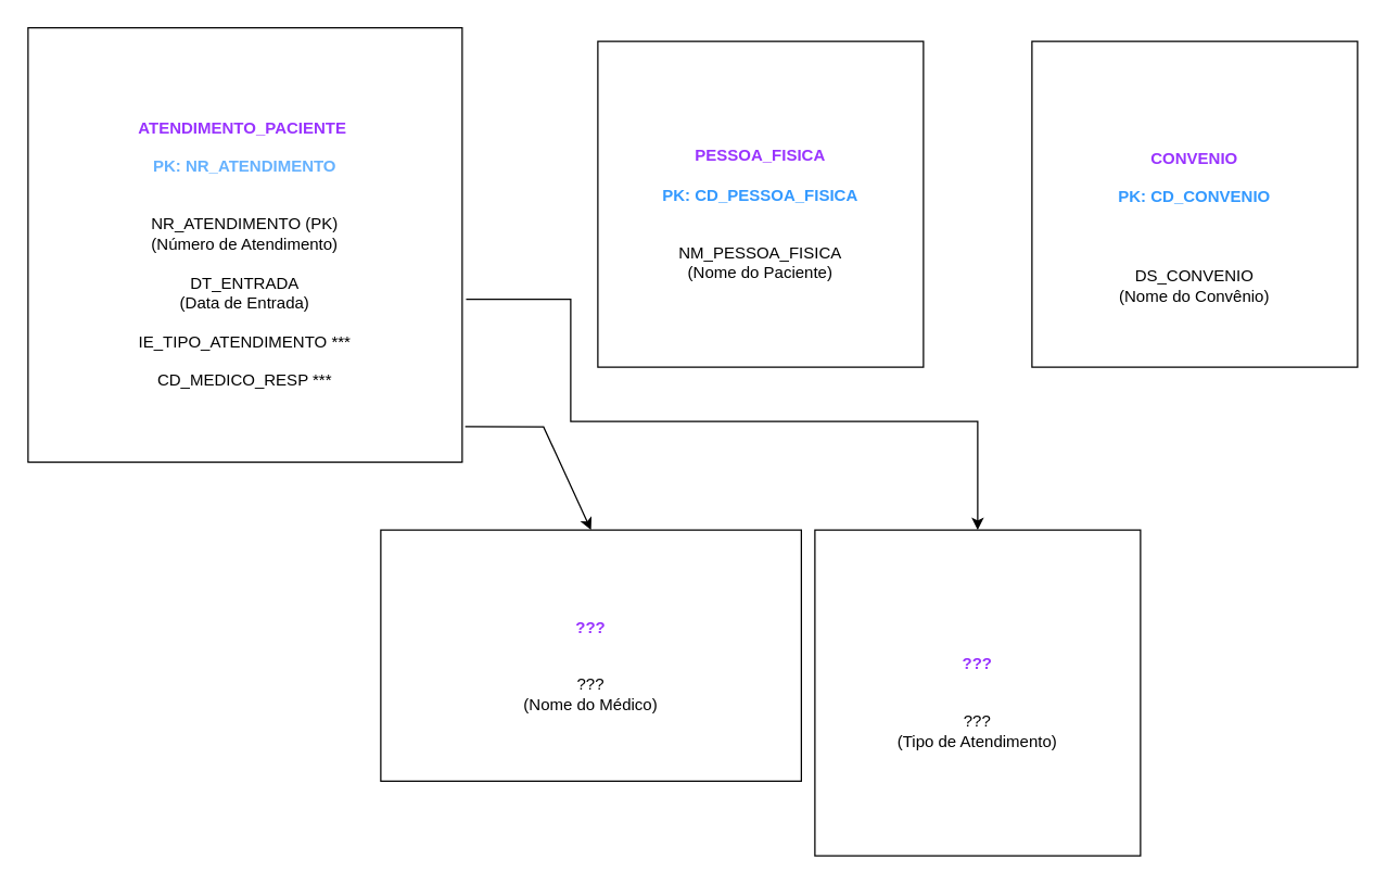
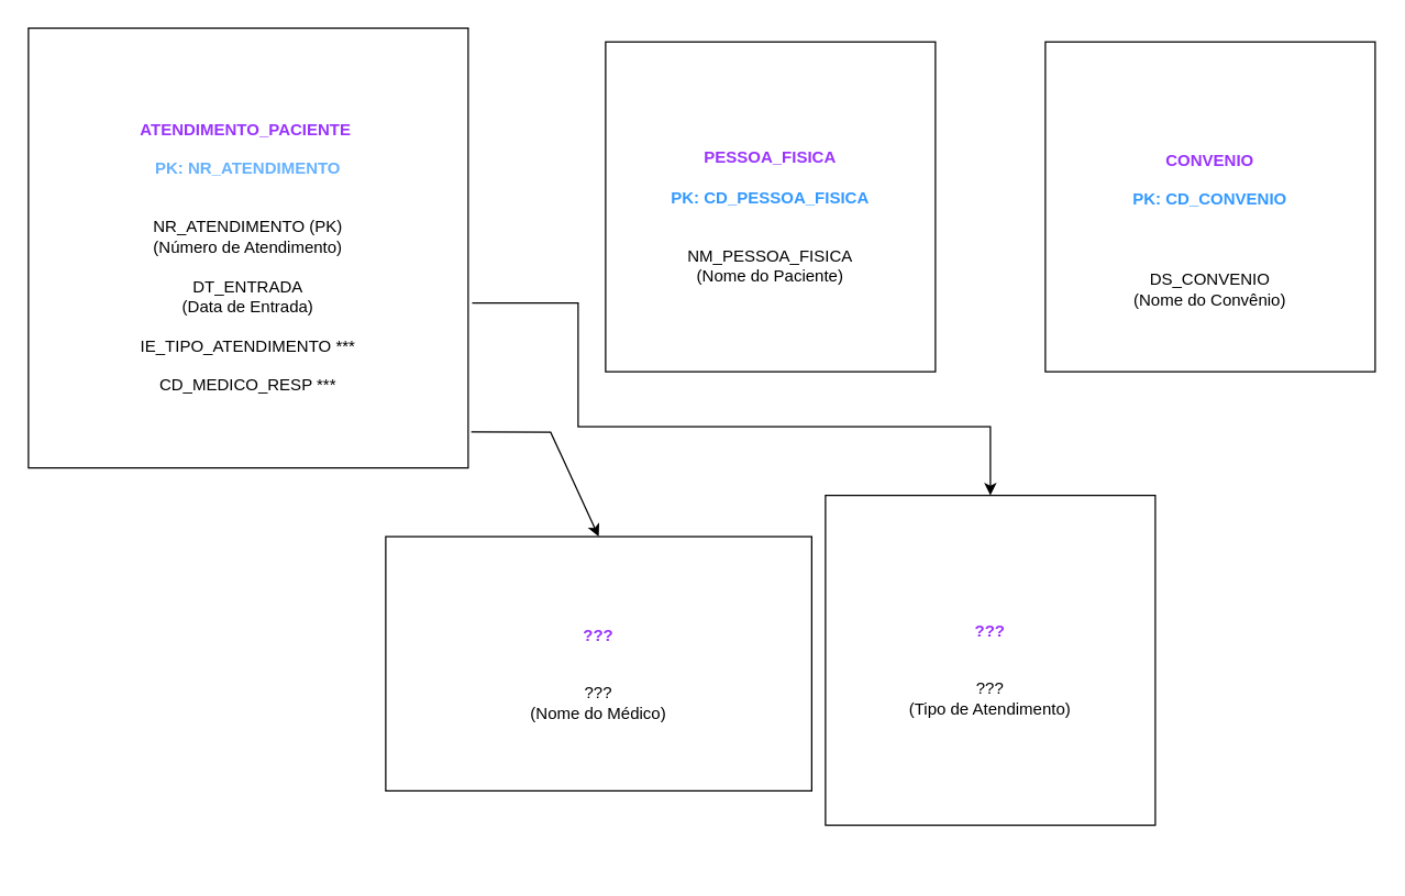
  <mxCell id="0" />
  <mxCell id="1" parent="0" />
  <mxCell id="2" value="&lt;p style=&quot;line-height: 150%;&quot; class=&quot;MsoNoSpacing&quot;&gt;&lt;b&gt;&lt;font color=&quot;#9933ff&quot;&gt;ATENDIMENTO_PACIENTE&lt;/font&gt;&lt;/b&gt;&lt;span style=&quot;background-color: initial;&quot;&gt;&amp;nbsp;&lt;/span&gt;&lt;/p&gt;&lt;span style=&quot;background-color: rgb(255, 255, 255);&quot;&gt;&lt;font color=&quot;#66b2ff&quot;&gt;&lt;b&gt;PK: NR_ATENDIMENTO&lt;/b&gt;&lt;/font&gt;&lt;/span&gt;&lt;div style=&quot;&quot;&gt;&lt;span style=&quot;background-color: initial;&quot;&gt;&lt;br&gt;&lt;/span&gt;&lt;/div&gt;&lt;div style=&quot;background-color: initial;&quot;&gt;&lt;span style=&quot;background-color: initial;&quot;&gt;&lt;br&gt;&lt;/span&gt;&lt;/div&gt;&lt;div style=&quot;background-color: initial;&quot;&gt;&lt;span style=&quot;background-color: initial;&quot;&gt;NR_ATENDIMENTO (PK)&lt;/span&gt;&lt;/div&gt;&lt;div style=&quot;background-color: initial;&quot;&gt;&lt;span style=&quot;background-color: initial;&quot;&gt;(Número de Atendimento)&lt;/span&gt;&lt;/div&gt;&lt;div style=&quot;background-color: initial;&quot;&gt;&lt;span style=&quot;background-color: initial;&quot;&gt;&lt;br&gt;&lt;/span&gt;&lt;/div&gt;&lt;div style=&quot;background-color: initial;&quot;&gt;DT_ENTRADA&lt;span style=&quot;background-color: initial;&quot;&gt;&lt;br&gt;&lt;/span&gt;&lt;/div&gt;&lt;div style=&quot;background-color: initial;&quot;&gt;(Data de Entrada)&lt;/div&gt;&lt;div style=&quot;background-color: initial;&quot;&gt;&lt;br&gt;&lt;/div&gt;&lt;div style=&quot;background-color: initial;&quot;&gt;IE_TIPO_ATENDIMENTO ***&lt;br&gt;&lt;br&gt;CD_MEDICO_RESP ***&lt;br&gt;&lt;/div&gt;" style="whiteSpace=wrap;html=1;aspect=fixed;align=center;verticalAlign=middle;" vertex="1" parent="1"><mxGeometry x="20" y="20" width="320" height="320" as="geometry" /></mxCell>
  <mxCell id="3" value="&lt;p style=&quot;line-height: 150%;&quot; class=&quot;MsoNoSpacing&quot;&gt;&lt;b&gt;&lt;font color=&quot;#9933ff&quot;&gt;PESSOA_FISICA&lt;/font&gt;&lt;/b&gt;&lt;/p&gt;&lt;p style=&quot;line-height: 150%;&quot; class=&quot;MsoNoSpacing&quot;&gt;&lt;b style=&quot;&quot;&gt;&lt;font color=&quot;#3399ff&quot;&gt;PK: CD_PESSOA_FISICA&lt;/font&gt;&lt;/b&gt;&lt;/p&gt;&lt;span style=&quot;background-color: initial;&quot;&gt;&lt;div style=&quot;&quot;&gt;&lt;span style=&quot;background-color: initial;&quot;&gt;&lt;br&gt;&lt;/span&gt;&lt;/div&gt;&lt;div style=&quot;&quot;&gt;&lt;span style=&quot;background-color: initial;&quot;&gt;NM_PESSOA_FISICA&lt;/span&gt;&lt;/div&gt;&lt;div style=&quot;&quot;&gt;&lt;span style=&quot;background-color: initial;&quot;&gt;(Nome do Paciente)&lt;/span&gt;&lt;/div&gt;&lt;/span&gt;" style="whiteSpace=wrap;html=1;aspect=fixed;verticalAlign=middle;align=center;" vertex="1" parent="1"><mxGeometry x="440" y="30" width="240" height="240" as="geometry" /></mxCell>
  <mxCell id="4" value="&lt;p style=&quot;line-height: 150%;&quot; class=&quot;MsoNoSpacing&quot;&gt;&lt;br&gt;&lt;br&gt;&lt;/p&gt;&lt;div style=&quot;&quot;&gt;&lt;b style=&quot;background-color: initial;&quot;&gt;&lt;font color=&quot;#9933ff&quot;&gt;CONVENIO&lt;/font&gt;&lt;/b&gt;&lt;/div&gt;&lt;p&gt;&lt;/p&gt;&lt;span style=&quot;background-color: initial;&quot;&gt;&lt;div style=&quot;&quot;&gt;&lt;p style=&quot;line-height: 150%;&quot; class=&quot;MsoNoSpacing&quot;&gt;&lt;b style=&quot;border-color: var(--border-color);&quot;&gt;&lt;font style=&quot;border-color: var(--border-color);&quot; color=&quot;#3399ff&quot;&gt;PK: CD_CONVENIO&lt;/font&gt;&lt;/b&gt;&lt;span style=&quot;background-color: initial;&quot;&gt;&lt;br&gt;&lt;/span&gt;&lt;/p&gt;&lt;p style=&quot;line-height: 150%;&quot; class=&quot;MsoNoSpacing&quot;&gt;&lt;b style=&quot;border-color: var(--border-color);&quot;&gt;&lt;font style=&quot;border-color: var(--border-color);&quot; color=&quot;#3399ff&quot;&gt;&lt;br&gt;&lt;/font&gt;&lt;/b&gt;&lt;/p&gt;&lt;p style=&quot;line-height: 150%;&quot; class=&quot;MsoNoSpacing&quot;&gt;&lt;/p&gt;&lt;div style=&quot;&quot;&gt;&lt;span style=&quot;background-color: initial;&quot;&gt;DS_CONVENIO&lt;/span&gt;&lt;/div&gt;&lt;div style=&quot;&quot;&gt;&lt;span style=&quot;background-color: initial;&quot;&gt;(Nome do Convênio)&lt;/span&gt;&lt;/div&gt;&lt;p&gt;&lt;/p&gt;&lt;p style=&quot;line-height: 150%;&quot; class=&quot;MsoNoSpacing&quot;&gt;&lt;/p&gt;&lt;/div&gt;&lt;div style=&quot;&quot;&gt;&lt;br&gt;&lt;/div&gt;&lt;/span&gt;" style="whiteSpace=wrap;html=1;aspect=fixed;align=center;verticalAlign=middle;" vertex="1" parent="1"><mxGeometry x="760" y="30" width="240" height="240" as="geometry" /></mxCell>
  <mxCell id="5" value="&lt;p style=&quot;line-height: 150%;&quot; class=&quot;MsoNoSpacing&quot;&gt;&lt;b&gt;&lt;font color=&quot;#9933ff&quot;&gt;???&lt;/font&gt;&lt;/b&gt;&lt;/p&gt;&lt;span style=&quot;background-color: initial;&quot;&gt;&lt;div style=&quot;&quot;&gt;&lt;br&gt;&lt;/div&gt;&lt;div style=&quot;&quot;&gt;&lt;span style=&quot;background-color: initial;&quot;&gt;???&lt;/span&gt;&lt;/div&gt;&lt;div style=&quot;&quot;&gt;(Nome do Médico)&lt;/div&gt;&lt;/span&gt;" style="whiteSpace=wrap;html=1;aspect=fixed;align=center;verticalAlign=middle;" vertex="1" parent="1"><mxGeometry x="280" y="390" width="310" height="185" as="geometry" /></mxCell>
- <mxCell id="6" value="&lt;p style=&quot;line-height: 150%;&quot; class=&quot;MsoNoSpacing&quot;&gt;&lt;b&gt;&lt;font color=&quot;#9933ff&quot;&gt;???&lt;/font&gt;&lt;/b&gt;&lt;/p&gt;&lt;span style=&quot;background-color: initial;&quot;&gt;&lt;div style=&quot;&quot;&gt;&lt;br&gt;&lt;/div&gt;&lt;div style=&quot;&quot;&gt;&lt;span style=&quot;background-color: initial;&quot;&gt;???&lt;/span&gt;&lt;/div&gt;&lt;div style=&quot;&quot;&gt;(Tipo de Atendimento)&lt;/div&gt;&lt;/span&gt;" style="whiteSpace=wrap;html=1;aspect=fixed;align=center;verticalAlign=middle;" vertex="1" parent="1"><mxGeometry x="600" y="390" width="240" height="240" as="geometry" /></mxCell>
+ <mxCell id="6" value="&lt;p style=&quot;line-height: 150%;&quot; class=&quot;MsoNoSpacing&quot;&gt;&lt;b&gt;&lt;font color=&quot;#9933ff&quot;&gt;???&lt;/font&gt;&lt;/b&gt;&lt;/p&gt;&lt;span style=&quot;background-color: initial;&quot;&gt;&lt;div style=&quot;&quot;&gt;&lt;br&gt;&lt;/div&gt;&lt;div style=&quot;&quot;&gt;&lt;span style=&quot;background-color: initial;&quot;&gt;???&lt;/span&gt;&lt;/div&gt;&lt;div style=&quot;&quot;&gt;(Tipo de Atendimento)&lt;/div&gt;&lt;/span&gt;" style="whiteSpace=wrap;html=1;aspect=fixed;align=center;verticalAlign=middle;" vertex="1" parent="1"><mxGeometry x="600" y="360" width="240" height="240" as="geometry" /></mxCell>
  <mxCell id="7" value="" style="endArrow=classic;html=1;rounded=0;entryX=0.5;entryY=0;entryDx=0;entryDy=0;entryPerimeter=0;exitX=1.007;exitY=0.918;exitDx=0;exitDy=0;exitPerimeter=0;" edge="1" parent="1" source="2" target="5"><mxGeometry width="50" height="50" relative="1" as="geometry"><mxPoint x="320" y="250" as="sourcePoint" /><mxPoint x="370" y="200" as="targetPoint" /><Array as="points"><mxPoint x="400" y="314" /></Array></mxGeometry></mxCell>
  <mxCell id="8" value="" style="endArrow=classic;html=1;rounded=0;entryX=0.5;entryY=0;entryDx=0;entryDy=0;exitX=1.009;exitY=0.625;exitDx=0;exitDy=0;exitPerimeter=0;" edge="1" parent="1" source="2" target="6"><mxGeometry width="50" height="50" relative="1" as="geometry"><mxPoint x="360" y="220" as="sourcePoint" /><mxPoint x="398" y="360" as="targetPoint" /><Array as="points"><mxPoint x="420" y="220" /><mxPoint x="420" y="310" /><mxPoint x="720" y="310" /></Array></mxGeometry></mxCell>
